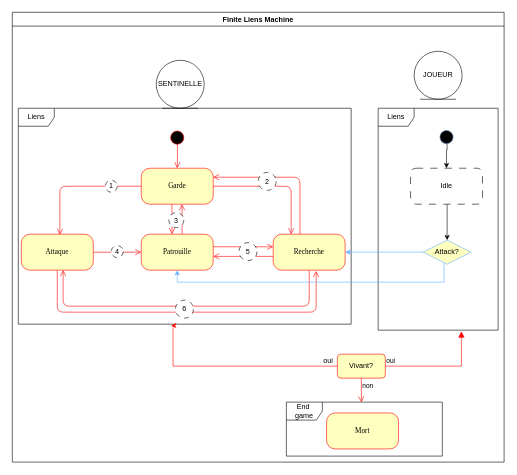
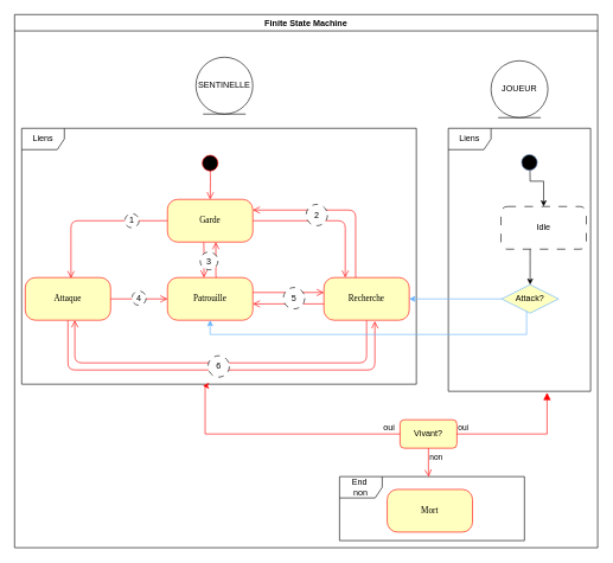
  <mxCell id="0" />
  <mxCell id="1" parent="0" />
  <mxCell id="2" style="edgeStyle=elbowEdgeStyle;html=1;labelBackgroundColor=none;endArrow=open;endSize=8;strokeColor=#ff0000;fontFamily=Verdana;fontSize=12;align=left;entryX=0.597;entryY=1.022;movable=1;resizable=1;rotatable=1;deletable=1;editable=1;locked=0;connectable=1;exitX=0.5;exitY=1;exitDx=0;exitDy=0;entryDx=0;entryDy=0;entryPerimeter=0;" edge="1" parent="1" source="31" target="33"><mxGeometry relative="1" as="geometry"><mxPoint x="525" y="460" as="sourcePoint" /><mxPoint x="135" y="460" as="targetPoint" /><Array as="points"><mxPoint x="285" y="520" /></Array></mxGeometry></mxCell>
  <mxCell id="3" style="edgeStyle=elbowEdgeStyle;html=1;labelBackgroundColor=none;endArrow=open;endSize=8;strokeColor=#ff0000;fontFamily=Verdana;fontSize=12;align=left;entryX=0.581;entryY=1;movable=1;resizable=1;rotatable=1;deletable=1;editable=1;locked=0;connectable=1;exitX=0.5;exitY=1;exitDx=0;exitDy=0;entryDx=0;entryDy=0;entryPerimeter=0;" parent="1" source="33" target="31" edge="1"><mxGeometry relative="1" as="geometry"><mxPoint x="124.692" y="575" as="sourcePoint" /><mxPoint x="135" y="460" as="targetPoint" /><Array as="points"><mxPoint x="275" y="510" /></Array></mxGeometry></mxCell>
  <mxCell id="4" style="edgeStyle=orthogonalEdgeStyle;html=1;entryX=0.335;entryY=0;labelBackgroundColor=none;endArrow=open;endSize=8;strokeColor=#ff0000;fontFamily=Verdana;fontSize=12;align=left;movable=1;resizable=1;rotatable=1;deletable=1;editable=1;locked=0;connectable=1;entryDx=0;entryDy=0;entryPerimeter=0;" edge="1" parent="1"><mxGeometry relative="1" as="geometry"><mxPoint x="286" y="340" as="sourcePoint" /><mxPoint x="286.2" y="390" as="targetPoint" /></mxGeometry></mxCell>
  <mxCell id="5" style="edgeStyle=orthogonalEdgeStyle;html=1;labelBackgroundColor=none;endArrow=open;endSize=8;strokeColor=#ff0000;fontFamily=Verdana;fontSize=12;align=left;movable=1;resizable=1;rotatable=1;deletable=1;editable=1;locked=0;connectable=1;" edge="1" parent="1"><mxGeometry relative="1" as="geometry"><mxPoint x="304" y="390" as="sourcePoint" /><mxPoint x="303" y="340" as="targetPoint" /><Array as="points"><mxPoint x="303" y="390" /></Array></mxGeometry></mxCell>
  <mxCell id="6" style="edgeStyle=orthogonalEdgeStyle;html=1;exitX=1;exitY=0.5;entryX=0.25;entryY=0;labelBackgroundColor=none;endArrow=open;endSize=8;strokeColor=#ff0000;fontFamily=Verdana;fontSize=12;align=left;movable=1;resizable=1;rotatable=1;deletable=1;editable=1;locked=0;connectable=1;exitDx=0;exitDy=0;" parent="1" source="32" target="33" edge="1"><mxGeometry relative="1" as="geometry" /></mxCell>
  <mxCell id="7" style="edgeStyle=orthogonalEdgeStyle;html=1;exitX=0.372;exitY=0.014;entryX=1;entryY=0.25;labelBackgroundColor=none;endArrow=open;endSize=8;strokeColor=#ff0000;fontFamily=Verdana;fontSize=12;align=left;movable=1;resizable=1;rotatable=1;deletable=1;editable=1;locked=0;connectable=1;exitDx=0;exitDy=0;entryDx=0;entryDy=0;exitPerimeter=0;" edge="1" parent="1" source="33" target="32"><mxGeometry relative="1" as="geometry"><mxPoint x="365" y="320" as="sourcePoint" /><mxPoint x="495" y="400" as="targetPoint" /></mxGeometry></mxCell>
  <mxCell id="8" style="edgeStyle=orthogonalEdgeStyle;html=1;entryX=0.536;entryY=0.015;labelBackgroundColor=none;endArrow=open;endSize=8;strokeColor=#ff0000;fontFamily=Verdana;fontSize=12;align=left;exitX=0;exitY=0.5;movable=1;resizable=1;rotatable=1;deletable=1;editable=1;locked=0;connectable=1;exitDx=0;exitDy=0;entryDx=0;entryDy=0;entryPerimeter=0;" parent="1" source="32" target="31" edge="1"><mxGeometry relative="1" as="geometry"><mxPoint x="315" y="380" as="sourcePoint" /><Array as="points"><mxPoint x="100" y="310" /><mxPoint x="100" y="391" /></Array></mxGeometry></mxCell>
  <mxCell id="9" style="edgeStyle=orthogonalEdgeStyle;html=1;labelBackgroundColor=none;endArrow=open;endSize=8;strokeColor=#ff0000;fontFamily=Verdana;fontSize=12;align=left;movable=1;resizable=1;rotatable=1;deletable=1;editable=1;locked=0;connectable=1;entryX=0.5;entryY=0;entryDx=0;entryDy=0;" parent="1" target="32" edge="1"><mxGeometry relative="1" as="geometry"><mxPoint x="295" y="230" as="sourcePoint" /><mxPoint x="35" y="230" as="targetPoint" /></mxGeometry></mxCell>
  <mxCell id="10" style="edgeStyle=orthogonalEdgeStyle;html=1;exitX=1;exitY=0.5;entryX=0;entryY=0.5;labelBackgroundColor=none;endArrow=open;endSize=8;strokeColor=#ff0000;fontFamily=Verdana;fontSize=12;align=left;movable=1;resizable=1;rotatable=1;deletable=1;editable=1;locked=0;connectable=1;" parent="1" source="31" target="34" edge="1"><mxGeometry relative="1" as="geometry" /></mxCell>
  <mxCell id="11" style="edgeStyle=elbowEdgeStyle;html=1;exitX=0;exitY=0.75;entryX=1;entryY=0.75;labelBackgroundColor=none;endArrow=open;endSize=8;strokeColor=#ff0000;fontFamily=Verdana;fontSize=12;align=left;movable=1;resizable=1;rotatable=1;deletable=1;editable=1;locked=0;connectable=1;" parent="1" edge="1"><mxGeometry relative="1" as="geometry"><mxPoint x="455" y="427" as="sourcePoint" /><mxPoint x="355" y="427" as="targetPoint" /></mxGeometry></mxCell>
  <mxCell id="12" style="edgeStyle=orthogonalEdgeStyle;html=1;exitX=1;exitY=0.25;entryX=0;entryY=0.25;labelBackgroundColor=none;endArrow=open;endSize=8;strokeColor=#ff0000;fontFamily=Verdana;fontSize=12;align=left;movable=1;resizable=1;rotatable=1;deletable=1;editable=1;locked=0;connectable=1;" parent="1" edge="1"><mxGeometry relative="1" as="geometry"><mxPoint x="355" y="411" as="sourcePoint" /><mxPoint x="455" y="411" as="targetPoint" /></mxGeometry></mxCell>
- <mxCell id="13" value="Finite Liens Machine" style="swimlane;whiteSpace=wrap;html=1;" vertex="1" parent="1"><mxGeometry x="20" y="20" width="820" height="750" as="geometry" /></mxCell>
+ <mxCell id="13" value="Finite State Machine" style="swimlane;whiteSpace=wrap;html=1;" vertex="1" parent="1"><mxGeometry x="20" y="20" width="820" height="750" as="geometry" /></mxCell>
  <mxCell id="14" value="2" style="ellipse;whiteSpace=wrap;html=1;aspect=fixed;dashed=1;dashPattern=8 8;" vertex="1" parent="13"><mxGeometry x="410" y="267" width="30" height="30" as="geometry" /></mxCell>
  <mxCell id="15" value="3" style="ellipse;whiteSpace=wrap;html=1;aspect=fixed;dashed=1;dashPattern=8 8;" vertex="1" parent="13"><mxGeometry x="261" y="334" width="25" height="25" as="geometry" /></mxCell>
  <mxCell id="16" value="4" style="ellipse;whiteSpace=wrap;html=1;aspect=fixed;dashed=1;dashPattern=8 8;" vertex="1" parent="13"><mxGeometry x="165" y="389" width="20" height="20" as="geometry" /></mxCell>
  <mxCell id="17" value="" style="edgeStyle=orthogonalEdgeStyle;rounded=0;orthogonalLoop=1;jettySize=auto;html=1;exitX=0.158;exitY=0.467;exitDx=0;exitDy=0;exitPerimeter=0;entryX=0.5;entryY=0;entryDx=0;entryDy=0;" edge="1" parent="13" target="40"><mxGeometry relative="1" as="geometry"><mxPoint x="724.49" y="197.74" as="sourcePoint" /><mxPoint x="723.5" y="257" as="targetPoint" /></mxGeometry></mxCell>
  <mxCell id="18" value="" style="ellipse;html=1;shape=startState;fillColor=#000000;strokeColor=#6c8ebf;rounded=1;shadow=0;comic=0;labelBackgroundColor=none;fontFamily=Verdana;fontSize=12;align=center;direction=south;movable=1;resizable=1;rotatable=1;deletable=1;editable=1;locked=0;connectable=1;" vertex="1" parent="13"><mxGeometry x="709" y="193" width="30" height="30" as="geometry" /></mxCell>
  <mxCell id="19" value="1" style="ellipse;whiteSpace=wrap;html=1;aspect=fixed;shadow=0;dashed=1;dashPattern=8 8;" vertex="1" parent="13"><mxGeometry x="155" y="280" width="20" height="20" as="geometry" /></mxCell>
  <mxCell id="20" value="5" style="ellipse;whiteSpace=wrap;html=1;aspect=fixed;dashed=1;dashPattern=8 8;" vertex="1" parent="13"><mxGeometry x="378" y="384" width="30" height="30" as="geometry" /></mxCell>
- <mxCell id="21" value="SENTINELLE" style="ellipse;shape=umlEntity;whiteSpace=wrap;html=1;" vertex="1" parent="13"><mxGeometry x="240" y="80" width="80" height="80" as="geometry" /></mxCell>
+ <mxCell id="21" value="SENTINELLE" style="ellipse;shape=umlEntity;whiteSpace=wrap;html=1;" vertex="1" parent="13"><mxGeometry x="255" y="60" width="80" height="80" as="geometry" /></mxCell>
  <mxCell id="22" value="6" style="ellipse;whiteSpace=wrap;html=1;aspect=fixed;dashed=1;dashPattern=8 8;" vertex="1" parent="13"><mxGeometry x="272" y="480" width="30" height="30" as="geometry" /></mxCell>
  <mxCell id="23" value="JOUEUR" style="ellipse;shape=umlEntity;whiteSpace=wrap;html=1;" vertex="1" parent="13"><mxGeometry x="670" y="65" width="80" height="80" as="geometry" /></mxCell>
  <mxCell id="24" value="Mort" style="rounded=1;whiteSpace=wrap;html=1;arcSize=24;fillColor=#ffffc0;strokeColor=#ff0000;shadow=0;comic=0;labelBackgroundColor=none;fontFamily=Verdana;fontSize=12;fontColor=#000000;align=center;movable=1;resizable=1;rotatable=1;deletable=1;editable=1;locked=0;connectable=1;" vertex="1" parent="13"><mxGeometry x="524" y="668" width="120" height="60" as="geometry" /></mxCell>
- <mxCell id="25" value="End&amp;nbsp;&lt;div&gt;game&lt;/div&gt;" style="shape=umlFrame;whiteSpace=wrap;html=1;pointerEvents=0;" vertex="1" parent="13"><mxGeometry x="457" y="650" width="260" height="90" as="geometry" /></mxCell>
+ <mxCell id="25" value="End&amp;nbsp;&lt;div&gt;non&lt;/div&gt;" style="shape=umlFrame;whiteSpace=wrap;html=1;pointerEvents=0;" vertex="1" parent="13"><mxGeometry x="457" y="650" width="260" height="90" as="geometry" /></mxCell>
  <mxCell id="26" value="Vivant?" style="whiteSpace=wrap;html=1;fontColor=#000000;fillColor=#ffffc0;strokeColor=#ff0000;rounded=1;" vertex="1" parent="13"><mxGeometry x="542" y="570" width="80" height="40" as="geometry" /></mxCell>
  <mxCell id="27" value="non" style="edgeStyle=orthogonalEdgeStyle;html=1;align=left;verticalAlign=top;endArrow=open;endSize=8;strokeColor=#ff0000;rounded=0;entryX=0.567;entryY=0.025;entryDx=0;entryDy=0;entryPerimeter=0;" edge="1" parent="13"><mxGeometry x="-1" relative="1" as="geometry"><mxPoint x="582.42" y="650.25" as="targetPoint" /><mxPoint x="582" y="610" as="sourcePoint" /><Array as="points"><mxPoint x="582" y="646" /><mxPoint x="582" y="646" /></Array></mxGeometry></mxCell>
  <mxCell id="28" value="oui" style="text;html=1;align=center;verticalAlign=middle;whiteSpace=wrap;rounded=0;" vertex="1" parent="13"><mxGeometry x="513" y="576" width="28" height="10" as="geometry" /></mxCell>
  <mxCell id="29" value="Attack?" style="rhombus;whiteSpace=wrap;html=1;fontColor=#000000;fillColor=#ffffc0;strokeColor=#66B2FF;" vertex="1" parent="13"><mxGeometry x="685" y="380" width="80" height="40" as="geometry" /></mxCell>
  <mxCell id="30" value="" style="ellipse;html=1;shape=startState;fillColor=#000000;strokeColor=#ff0000;rounded=1;shadow=0;comic=0;labelBackgroundColor=none;fontFamily=Verdana;fontSize=12;fontColor=#000000;align=center;direction=south;movable=1;resizable=1;rotatable=1;deletable=1;editable=1;locked=0;connectable=1;" parent="1" vertex="1"><mxGeometry x="280" y="214" width="30" height="30" as="geometry" /></mxCell>
  <mxCell id="31" value="Attaque" style="rounded=1;whiteSpace=wrap;html=1;arcSize=24;fillColor=#ffffc0;strokeColor=#ff0000;shadow=0;comic=0;labelBackgroundColor=none;fontFamily=Verdana;fontSize=12;fontColor=#000000;align=center;movable=1;resizable=1;rotatable=1;deletable=1;editable=1;locked=0;connectable=1;" parent="1" vertex="1"><mxGeometry x="35" y="390" width="120" height="60" as="geometry" /></mxCell>
  <mxCell id="32" value="Garde" style="rounded=1;whiteSpace=wrap;html=1;arcSize=24;fillColor=#ffffc0;strokeColor=#ff0000;shadow=0;comic=0;labelBackgroundColor=none;fontFamily=Verdana;fontSize=12;fontColor=#000000;align=center;movable=1;resizable=1;rotatable=1;deletable=1;editable=1;locked=0;connectable=1;" parent="1" vertex="1"><mxGeometry x="235" y="280" width="120" height="60" as="geometry" /></mxCell>
  <mxCell id="33" value="Recherche" style="rounded=1;whiteSpace=wrap;html=1;arcSize=24;fillColor=#ffffc0;strokeColor=#ff0000;shadow=0;comic=0;labelBackgroundColor=none;fontFamily=Verdana;fontSize=12;fontColor=#000000;align=center;movable=1;resizable=1;rotatable=1;deletable=1;editable=1;locked=0;connectable=1;" parent="1" vertex="1"><mxGeometry x="455" y="390" width="120" height="60" as="geometry" /></mxCell>
  <mxCell id="34" value="Patrouille" style="rounded=1;whiteSpace=wrap;html=1;arcSize=24;fillColor=#ffffc0;strokeColor=#ff0000;shadow=0;comic=0;labelBackgroundColor=none;fontFamily=Verdana;fontSize=12;fontColor=#000000;align=center;movable=1;resizable=1;rotatable=1;deletable=1;editable=1;locked=0;connectable=1;" parent="1" vertex="1"><mxGeometry x="235" y="390" width="120" height="60" as="geometry" /></mxCell>
  <mxCell id="35" value="Liens" style="shape=umlFrame;whiteSpace=wrap;html=1;pointerEvents=0;" vertex="1" parent="1"><mxGeometry x="30" y="180" width="555" height="360" as="geometry" /></mxCell>
  <mxCell id="36" value="Liens" style="shape=umlFrame;whiteSpace=wrap;html=1;pointerEvents=0;" vertex="1" parent="1"><mxGeometry x="630" y="180" width="200" height="370" as="geometry" /></mxCell>
  <mxCell id="37" value="" style="edgeStyle=orthogonalEdgeStyle;rounded=0;orthogonalLoop=1;jettySize=auto;html=1;fillColor=#f8cecc;strokeColor=#FF0606;entryX=0.459;entryY=1.006;entryDx=0;entryDy=0;entryPerimeter=0;" edge="1" parent="1" source="26" target="35"><mxGeometry relative="1" as="geometry"><Array as="points"><mxPoint x="288" y="610" /></Array></mxGeometry></mxCell>
  <mxCell id="38" value="oui" style="edgeStyle=orthogonalEdgeStyle;html=1;align=left;verticalAlign=bottom;endArrow=block;endSize=8;strokeColor=#ff0000;rounded=0;entryX=0.694;entryY=1.005;entryDx=0;entryDy=0;entryPerimeter=0;endFill=1;" edge="1" source="26" parent="1" target="36"><mxGeometry x="-1" relative="1" as="geometry"><mxPoint x="770" y="580" as="targetPoint" /><Array as="points"><mxPoint x="769" y="610" /></Array></mxGeometry></mxCell>
  <mxCell id="39" style="edgeStyle=orthogonalEdgeStyle;rounded=0;orthogonalLoop=1;jettySize=auto;html=1;entryX=0.5;entryY=0;entryDx=0;entryDy=0;" edge="1" parent="1" source="40" target="29"><mxGeometry relative="1" as="geometry"><Array as="points"><mxPoint x="745" y="360" /><mxPoint x="745" y="360" /></Array></mxGeometry></mxCell>
- <mxCell id="40" value="Idle" style="rounded=1;whiteSpace=wrap;html=1;dashed=1;dashPattern=12 12;" vertex="1" parent="1"><mxGeometry x="684" y="280" width="120" height="60" as="geometry" /></mxCell>
+ <mxCell id="40" value="Idle" style="rounded=1;whiteSpace=wrap;html=1;dashed=1;dashPattern=12 12;" vertex="1" parent="1"><mxGeometry x="704" y="290" width="120" height="60" as="geometry" /></mxCell>
  <mxCell id="41" style="edgeStyle=orthogonalEdgeStyle;rounded=0;orthogonalLoop=1;jettySize=auto;html=1;strokeColor=#66B2FF;" edge="1" parent="1" source="29" target="33"><mxGeometry relative="1" as="geometry"><Array as="points"><mxPoint x="670" y="420" /><mxPoint x="670" y="420" /></Array></mxGeometry></mxCell>
  <mxCell id="42" value="" style="edgeStyle=orthogonalEdgeStyle;rounded=0;orthogonalLoop=1;jettySize=auto;html=1;entryX=0.5;entryY=1;entryDx=0;entryDy=0;strokeColor=#66B2FF;" edge="1" parent="1" source="29" target="34"><mxGeometry relative="1" as="geometry"><Array as="points"><mxPoint x="740" y="470" /><mxPoint x="295" y="470" /></Array></mxGeometry></mxCell>
